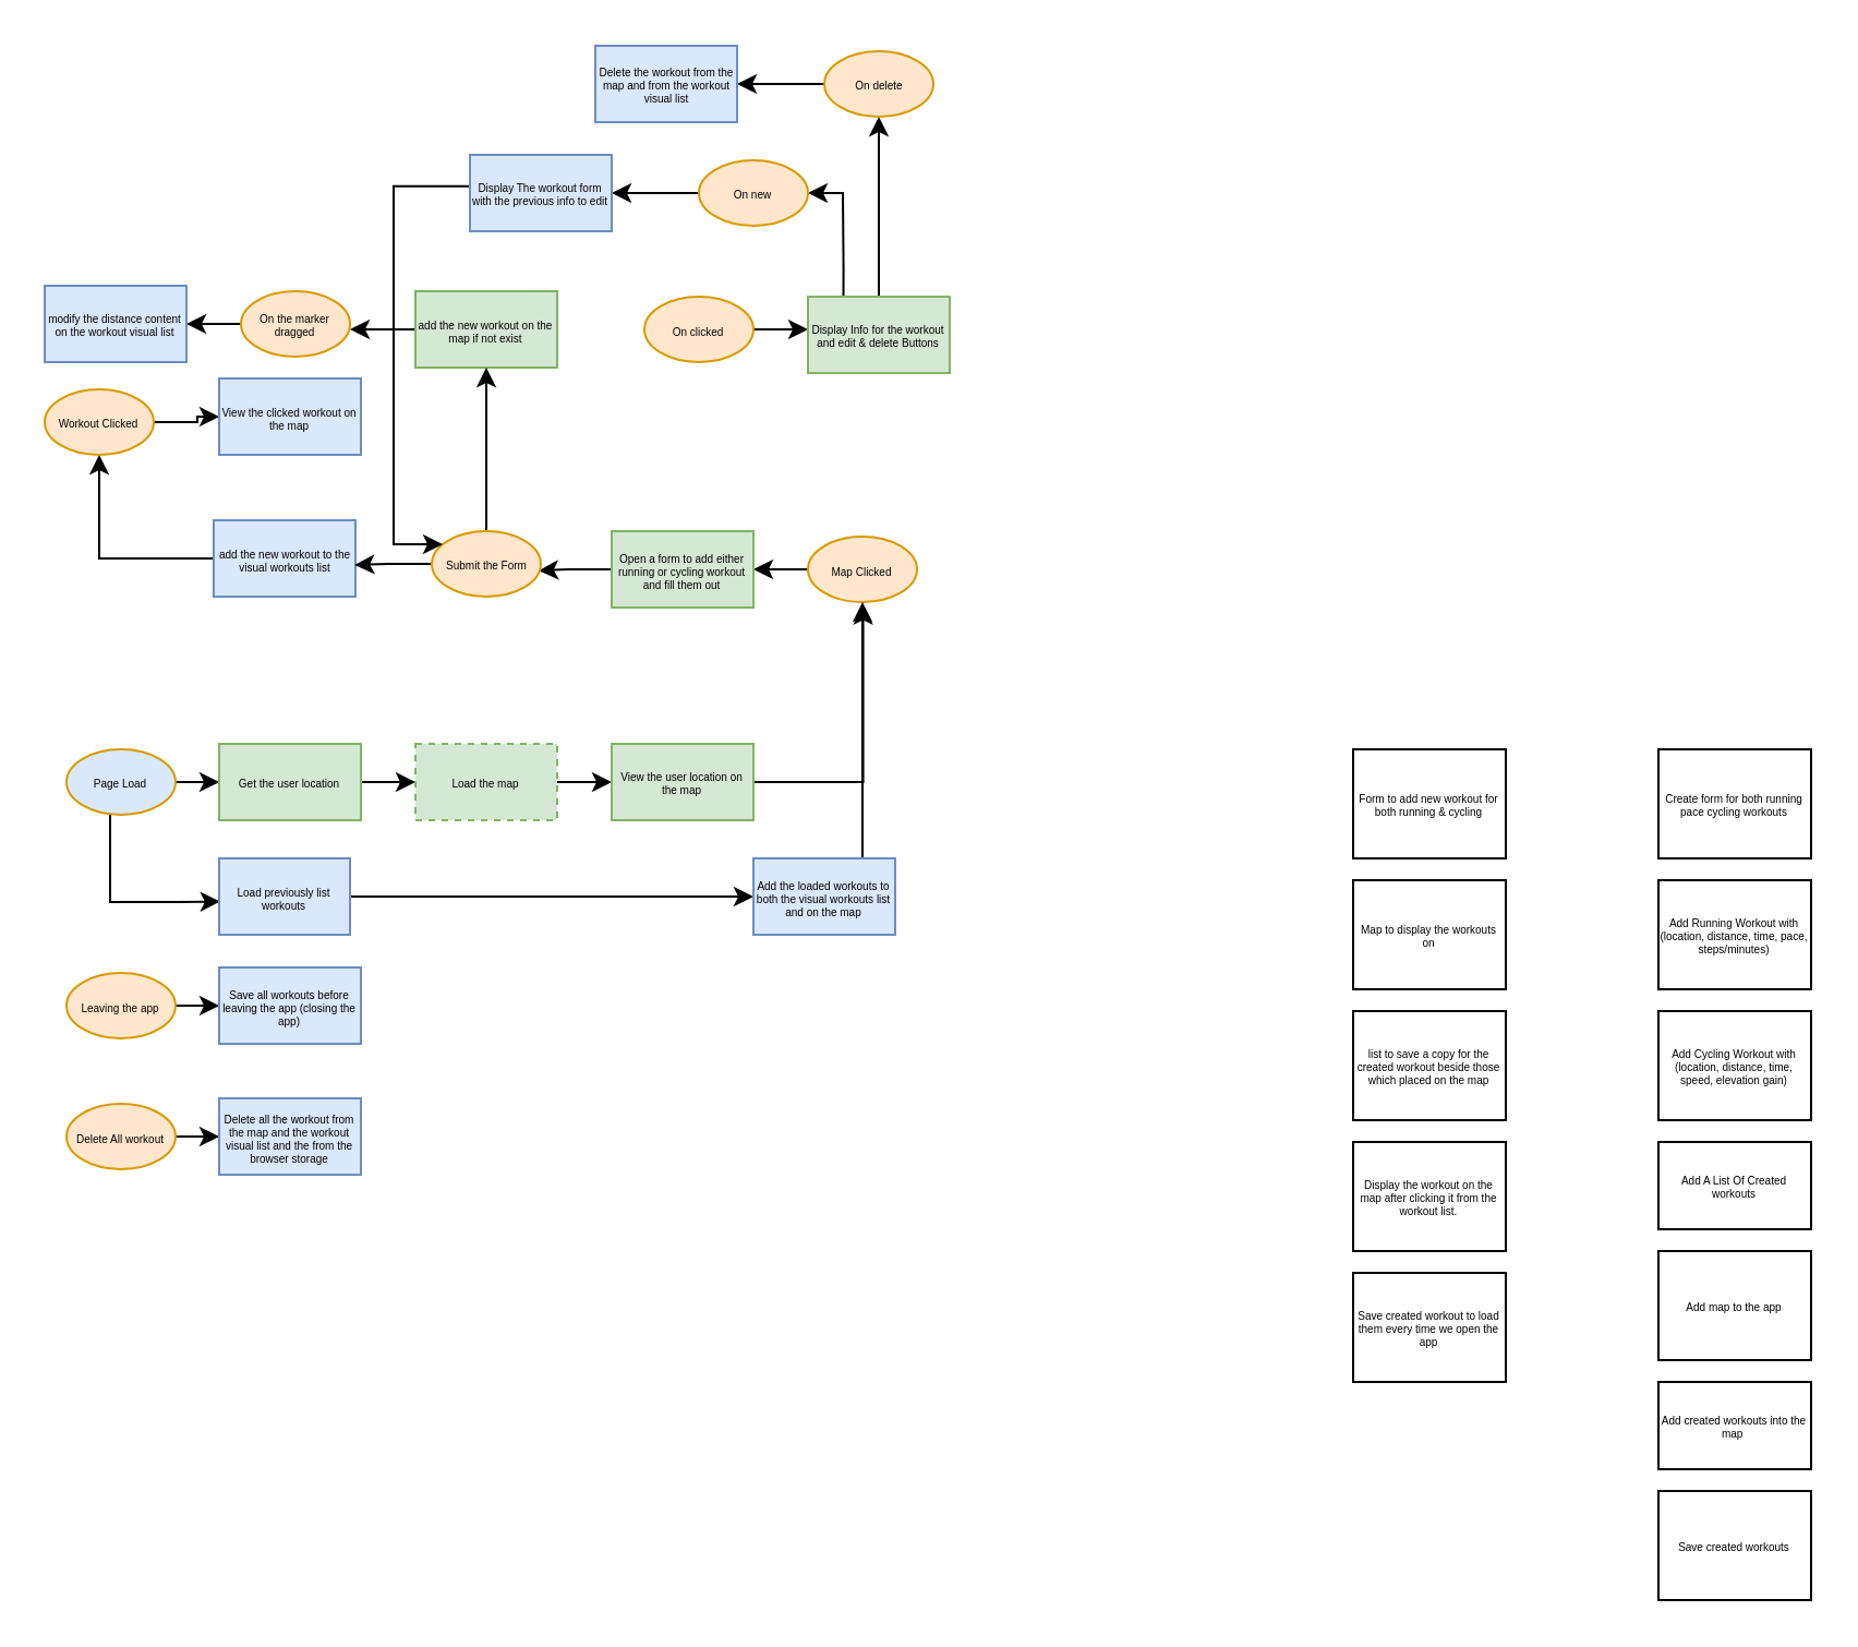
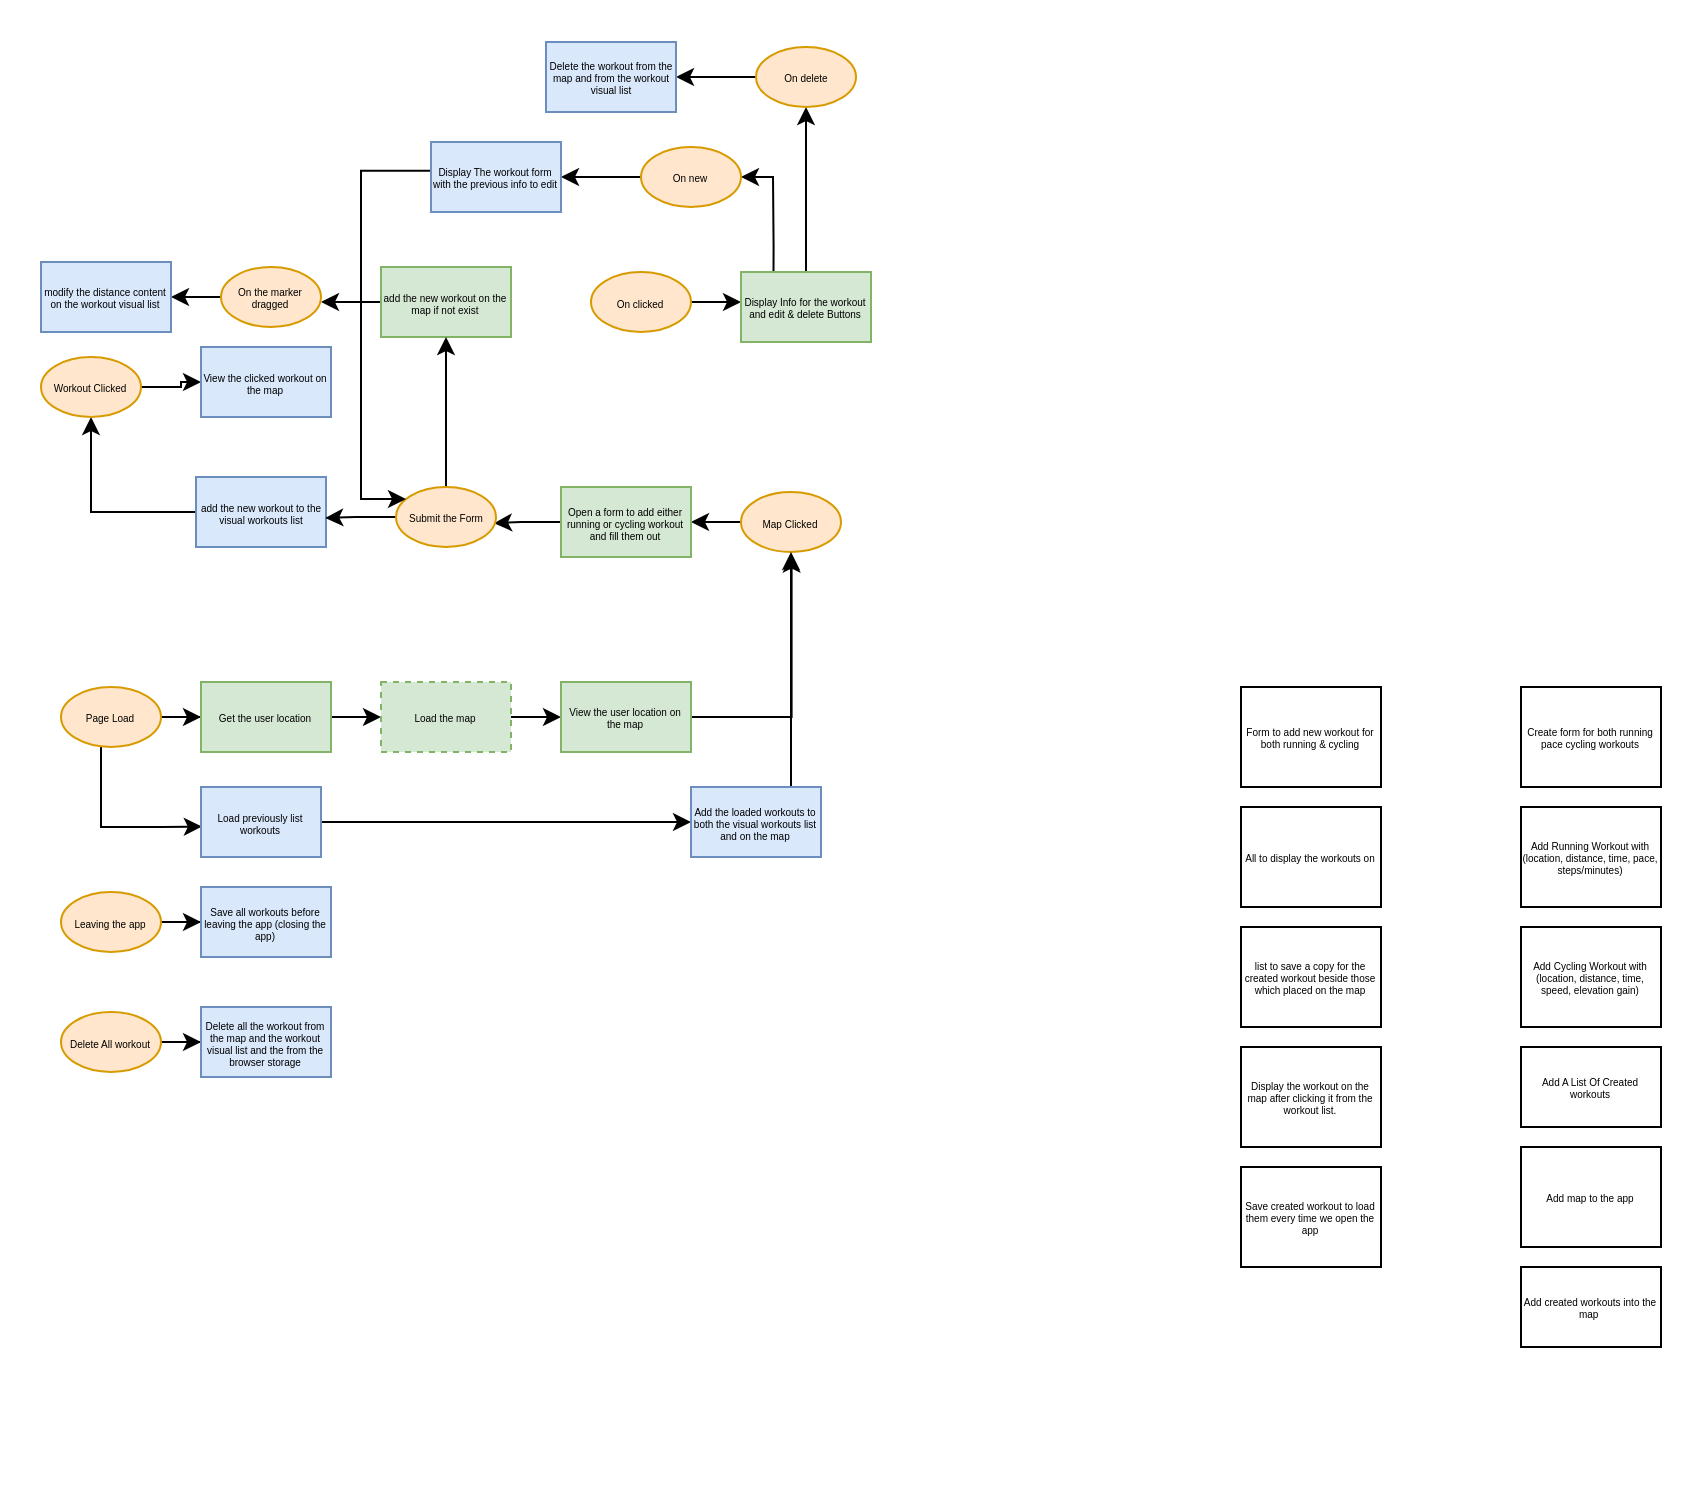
  <mxCell id="0" />
  <mxCell id="1" parent="0" />
  <mxCell id="2" value="Add Running Workout with (location, distance, time, pace, steps/minutes)" style="rounded=0;whiteSpace=wrap;html=1;fontSize=5;" parent="1" vertex="1"><mxGeometry x="760" y="403" width="70" height="50" as="geometry" /></mxCell>
  <mxCell id="3" value="Add Cycling Workout with (location, distance, time, speed, elevation gain)" style="rounded=0;whiteSpace=wrap;html=1;fontSize=5;" parent="1" vertex="1"><mxGeometry x="760" y="463" width="70" height="50" as="geometry" /></mxCell>
  <mxCell id="4" value="Add A List Of Created workouts" style="rounded=0;whiteSpace=wrap;html=1;fontSize=5;" parent="1" vertex="1"><mxGeometry x="760" y="523" width="70" height="40" as="geometry" /></mxCell>
  <mxCell id="5" value="Add created workouts into the map&amp;nbsp;" style="rounded=0;whiteSpace=wrap;html=1;fontSize=5;" parent="1" vertex="1"><mxGeometry x="760" y="633" width="70" height="40" as="geometry" /></mxCell>
- <mxCell id="6" value="Save created workouts" style="rounded=0;whiteSpace=wrap;html=1;fontSize=5;" parent="1" vertex="1"><mxGeometry x="760" y="683" width="70" height="50" as="geometry" /></mxCell>
  <mxCell id="7" value="Add map to the app" style="rounded=0;whiteSpace=wrap;html=1;fontSize=5;" parent="1" vertex="1"><mxGeometry x="760" y="573" width="70" height="50" as="geometry" /></mxCell>
  <mxCell id="8" value="Create form for both running pace cycling workouts" style="rounded=0;whiteSpace=wrap;html=1;fontSize=5;" parent="1" vertex="1"><mxGeometry x="760" y="343" width="70" height="50" as="geometry" /></mxCell>
- <mxCell id="9" value="Map to display the workouts on" style="rounded=0;whiteSpace=wrap;html=1;fontSize=5;" parent="1" vertex="1"><mxGeometry x="620" y="403" width="70" height="50" as="geometry" /></mxCell>
+ <mxCell id="9" value="All to display the workouts on" style="rounded=0;whiteSpace=wrap;html=1;fontSize=5;" parent="1" vertex="1"><mxGeometry x="620" y="403" width="70" height="50" as="geometry" /></mxCell>
  <mxCell id="10" value="Form to add new workout for both running &amp;amp; cycling" style="rounded=0;whiteSpace=wrap;html=1;fontSize=5;" parent="1" vertex="1"><mxGeometry x="620" y="343" width="70" height="50" as="geometry" /></mxCell>
  <mxCell id="11" value="list to save a copy for the created workout beside those which placed on the map" style="rounded=0;whiteSpace=wrap;html=1;fontSize=5;" parent="1" vertex="1"><mxGeometry x="620" y="463" width="70" height="50" as="geometry" /></mxCell>
  <mxCell id="12" value="Save created workout to load them every time we open the app" style="rounded=0;whiteSpace=wrap;html=1;fontSize=5;" parent="1" vertex="1"><mxGeometry x="620" y="583" width="70" height="50" as="geometry" /></mxCell>
  <mxCell id="13" value="Display the workout on the map after clicking it from the workout list." style="rounded=0;whiteSpace=wrap;html=1;fontSize=5;" parent="1" vertex="1"><mxGeometry x="620" y="523" width="70" height="50" as="geometry" /></mxCell>
  <mxCell id="14" value="" style="edgeStyle=orthogonalEdgeStyle;rounded=0;orthogonalLoop=1;jettySize=auto;html=1;fontSize=5;" parent="1" source="16" target="18" edge="1"><mxGeometry relative="1" as="geometry" /></mxCell>
  <mxCell id="15" style="edgeStyle=orthogonalEdgeStyle;rounded=0;orthogonalLoop=1;jettySize=auto;html=1;entryX=0.007;entryY=0.566;entryDx=0;entryDy=0;entryPerimeter=0;fontSize=5;" parent="1" source="16" target="35" edge="1"><mxGeometry relative="1" as="geometry"><Array as="points"><mxPoint x="50" y="413" /><mxPoint x="80" y="413" /></Array></mxGeometry></mxCell>
- <mxCell id="16" value="Page Load" style="ellipse;whiteSpace=wrap;html=1;fontSize=5;fillColor=#dae8fc;strokeColor=#d79b00;" parent="1" vertex="1"><mxGeometry x="30" y="343" width="50" height="30" as="geometry" /></mxCell>
+ <mxCell id="16" value="Page Load" style="ellipse;whiteSpace=wrap;html=1;fontSize=5;fillColor=#ffe6cc;strokeColor=#d79b00;" parent="1" vertex="1"><mxGeometry x="30" y="343" width="50" height="30" as="geometry" /></mxCell>
  <mxCell id="17" style="edgeStyle=orthogonalEdgeStyle;rounded=0;orthogonalLoop=1;jettySize=auto;html=1;exitX=1;exitY=0.5;exitDx=0;exitDy=0;entryX=0;entryY=0.5;entryDx=0;entryDy=0;fontSize=5;" parent="1" source="18" target="20" edge="1"><mxGeometry relative="1" as="geometry" /></mxCell>
  <mxCell id="18" value="Get the user location" style="whiteSpace=wrap;html=1;fontSize=5;fillColor=#d5e8d4;strokeColor=#82b366;" parent="1" vertex="1"><mxGeometry x="100" y="340.5" width="65" height="35" as="geometry" /></mxCell>
  <mxCell id="19" style="edgeStyle=orthogonalEdgeStyle;rounded=0;orthogonalLoop=1;jettySize=auto;html=1;exitX=1;exitY=0.5;exitDx=0;exitDy=0;fontSize=5;" parent="1" source="20" target="22" edge="1"><mxGeometry relative="1" as="geometry" /></mxCell>
  <mxCell id="20" value="Load the map" style="whiteSpace=wrap;html=1;fontSize=5;fillColor=#d5e8d4;strokeColor=#82b366;dashed=1;" parent="1" vertex="1"><mxGeometry x="190" y="340.5" width="65" height="35" as="geometry" /></mxCell>
  <mxCell id="21" style="edgeStyle=orthogonalEdgeStyle;rounded=0;orthogonalLoop=1;jettySize=auto;html=1;entryX=0.506;entryY=1.043;entryDx=0;entryDy=0;entryPerimeter=0;fontSize=5;" parent="1" source="22" target="24" edge="1"><mxGeometry relative="1" as="geometry" /></mxCell>
  <mxCell id="22" value="View the user location on the map" style="whiteSpace=wrap;html=1;fontSize=5;fillColor=#d5e8d4;strokeColor=#82b366;" parent="1" vertex="1"><mxGeometry x="280" y="340.5" width="65" height="35" as="geometry" /></mxCell>
  <mxCell id="23" style="edgeStyle=orthogonalEdgeStyle;rounded=0;orthogonalLoop=1;jettySize=auto;html=1;fontSize=5;" parent="1" source="24" target="26" edge="1"><mxGeometry relative="1" as="geometry" /></mxCell>
  <mxCell id="24" value="Map Clicked" style="ellipse;whiteSpace=wrap;html=1;fontSize=5;fillColor=#ffe6cc;strokeColor=#d79b00;" parent="1" vertex="1"><mxGeometry x="370" y="245.5" width="50" height="30" as="geometry" /></mxCell>
  <mxCell id="25" style="edgeStyle=orthogonalEdgeStyle;rounded=0;orthogonalLoop=1;jettySize=auto;html=1;entryX=0.98;entryY=0.605;entryDx=0;entryDy=0;entryPerimeter=0;fontSize=5;" parent="1" source="26" target="43" edge="1"><mxGeometry relative="1" as="geometry" /></mxCell>
  <mxCell id="26" value="Open a form to add either running or cycling workout and fill them out" style="whiteSpace=wrap;html=1;fontSize=5;fillColor=#d5e8d4;strokeColor=#82b366;" parent="1" vertex="1"><mxGeometry x="280" y="243" width="65" height="35" as="geometry" /></mxCell>
  <mxCell id="27" style="edgeStyle=orthogonalEdgeStyle;rounded=0;orthogonalLoop=1;jettySize=auto;html=1;entryX=1;entryY=0.583;entryDx=0;entryDy=0;entryPerimeter=0;" parent="1" source="28" target="57" edge="1"><mxGeometry relative="1" as="geometry" /></mxCell>
  <mxCell id="28" value="add the new workout on the map if not exist" style="whiteSpace=wrap;html=1;fontSize=5;fillColor=#d5e8d4;strokeColor=#82b366;" parent="1" vertex="1"><mxGeometry x="190" y="133" width="65" height="35" as="geometry" /></mxCell>
  <mxCell id="29" style="edgeStyle=orthogonalEdgeStyle;rounded=0;orthogonalLoop=1;jettySize=auto;html=1;entryX=0.5;entryY=1;entryDx=0;entryDy=0;fontSize=5;" parent="1" source="30" target="39" edge="1"><mxGeometry relative="1" as="geometry" /></mxCell>
  <mxCell id="30" value="add the new workout to the visual workouts list" style="whiteSpace=wrap;html=1;fontSize=5;fillColor=#dae8fc;strokeColor=#6c8ebf;" parent="1" vertex="1"><mxGeometry x="97.5" y="238" width="65" height="35" as="geometry" /></mxCell>
  <mxCell id="31" value="" style="edgeStyle=orthogonalEdgeStyle;rounded=0;orthogonalLoop=1;jettySize=auto;html=1;fontSize=5;" parent="1" source="32" target="33" edge="1"><mxGeometry relative="1" as="geometry" /></mxCell>
  <mxCell id="32" value="Leaving the app" style="ellipse;whiteSpace=wrap;html=1;fontSize=5;fillColor=#ffe6cc;strokeColor=#d79b00;" parent="1" vertex="1"><mxGeometry x="30" y="445.5" width="50" height="30" as="geometry" /></mxCell>
  <mxCell id="33" value="Save all workouts before leaving the app (closing the app)" style="whiteSpace=wrap;html=1;fontSize=5;fillColor=#dae8fc;strokeColor=#6c8ebf;" parent="1" vertex="1"><mxGeometry x="100" y="443" width="65" height="35" as="geometry" /></mxCell>
  <mxCell id="34" style="edgeStyle=orthogonalEdgeStyle;rounded=0;orthogonalLoop=1;jettySize=auto;html=1;entryX=0;entryY=0.5;entryDx=0;entryDy=0;fontSize=5;" parent="1" source="35" target="37" edge="1"><mxGeometry relative="1" as="geometry" /></mxCell>
  <mxCell id="35" value="Load previously list workouts" style="whiteSpace=wrap;html=1;fontSize=5;fillColor=#dae8fc;strokeColor=#6c8ebf;" parent="1" vertex="1"><mxGeometry x="100" y="393" width="60" height="35" as="geometry" /></mxCell>
  <mxCell id="36" style="edgeStyle=orthogonalEdgeStyle;rounded=0;orthogonalLoop=1;jettySize=auto;html=1;entryX=0.5;entryY=1;entryDx=0;entryDy=0;fontSize=5;" parent="1" source="37" target="24" edge="1"><mxGeometry relative="1" as="geometry"><Array as="points"><mxPoint x="395" y="333" /><mxPoint x="395" y="333" /></Array></mxGeometry></mxCell>
  <mxCell id="37" value="Add the loaded workouts to both the visual workouts list and on the map" style="whiteSpace=wrap;html=1;fontSize=5;fillColor=#dae8fc;strokeColor=#6c8ebf;" parent="1" vertex="1"><mxGeometry x="345" y="393" width="65" height="35" as="geometry" /></mxCell>
  <mxCell id="38" style="edgeStyle=orthogonalEdgeStyle;rounded=0;orthogonalLoop=1;jettySize=auto;html=1;entryX=0;entryY=0.5;entryDx=0;entryDy=0;fontSize=5;" parent="1" source="39" target="40" edge="1"><mxGeometry relative="1" as="geometry" /></mxCell>
  <mxCell id="39" value="Workout Clicked" style="ellipse;whiteSpace=wrap;html=1;fontSize=5;fillColor=#ffe6cc;strokeColor=#d79b00;" parent="1" vertex="1"><mxGeometry x="20" y="178" width="50" height="30" as="geometry" /></mxCell>
  <mxCell id="40" value="View the clicked workout on the map" style="whiteSpace=wrap;html=1;fontSize=5;fillColor=#dae8fc;strokeColor=#6c8ebf;" parent="1" vertex="1"><mxGeometry x="100" y="173" width="65" height="35" as="geometry" /></mxCell>
  <mxCell id="41" style="edgeStyle=orthogonalEdgeStyle;rounded=0;orthogonalLoop=1;jettySize=auto;html=1;entryX=0.5;entryY=1;entryDx=0;entryDy=0;" parent="1" source="43" target="28" edge="1"><mxGeometry relative="1" as="geometry" /></mxCell>
  <mxCell id="42" style="edgeStyle=orthogonalEdgeStyle;rounded=0;orthogonalLoop=1;jettySize=auto;html=1;entryX=0.994;entryY=0.585;entryDx=0;entryDy=0;entryPerimeter=0;" parent="1" source="43" target="30" edge="1"><mxGeometry relative="1" as="geometry" /></mxCell>
  <mxCell id="43" value="Submit the Form" style="ellipse;whiteSpace=wrap;html=1;fontSize=5;fillColor=#ffe6cc;strokeColor=#d79b00;" parent="1" vertex="1"><mxGeometry x="197.5" y="243" width="50" height="30" as="geometry" /></mxCell>
  <mxCell id="44" style="edgeStyle=orthogonalEdgeStyle;rounded=0;orthogonalLoop=1;jettySize=auto;html=1;exitX=1;exitY=0.5;exitDx=0;exitDy=0;entryX=0;entryY=0.433;entryDx=0;entryDy=0;entryPerimeter=0;" parent="1" source="45" target="48" edge="1"><mxGeometry relative="1" as="geometry" /></mxCell>
  <mxCell id="45" value="On clicked" style="ellipse;whiteSpace=wrap;html=1;fontSize=5;fillColor=#ffe6cc;strokeColor=#d79b00;" parent="1" vertex="1"><mxGeometry x="295" y="135.5" width="50" height="30" as="geometry" /></mxCell>
  <mxCell id="46" style="edgeStyle=orthogonalEdgeStyle;rounded=0;orthogonalLoop=1;jettySize=auto;html=1;exitX=0.5;exitY=0;exitDx=0;exitDy=0;entryX=0.5;entryY=1;entryDx=0;entryDy=0;" parent="1" source="48" target="52" edge="1"><mxGeometry relative="1" as="geometry" /></mxCell>
  <mxCell id="47" style="edgeStyle=orthogonalEdgeStyle;rounded=0;orthogonalLoop=1;jettySize=auto;html=1;exitX=0.25;exitY=0;exitDx=0;exitDy=0;entryX=1;entryY=0.5;entryDx=0;entryDy=0;" parent="1" source="48" target="50" edge="1"><mxGeometry relative="1" as="geometry"><Array as="points"><mxPoint x="386" y="123" /><mxPoint x="386" y="88" /></Array></mxGeometry></mxCell>
  <mxCell id="48" value="Display Info for the workout and edit &amp;amp; delete Buttons" style="whiteSpace=wrap;html=1;fontSize=5;fillColor=#d5e8d4;strokeColor=#82b366;" parent="1" vertex="1"><mxGeometry x="370" y="135.5" width="65" height="35" as="geometry" /></mxCell>
  <mxCell id="49" style="edgeStyle=orthogonalEdgeStyle;rounded=0;orthogonalLoop=1;jettySize=auto;html=1;entryX=1;entryY=0.5;entryDx=0;entryDy=0;" parent="1" source="50" target="54" edge="1"><mxGeometry relative="1" as="geometry" /></mxCell>
  <mxCell id="50" value="On new" style="ellipse;whiteSpace=wrap;html=1;fontSize=5;fillColor=#ffe6cc;strokeColor=#d79b00;" parent="1" vertex="1"><mxGeometry x="320" y="73" width="50" height="30" as="geometry" /></mxCell>
  <mxCell id="51" style="edgeStyle=orthogonalEdgeStyle;rounded=0;orthogonalLoop=1;jettySize=auto;html=1;" parent="1" source="52" target="55" edge="1"><mxGeometry relative="1" as="geometry" /></mxCell>
  <mxCell id="52" value="On delete" style="ellipse;whiteSpace=wrap;html=1;fontSize=5;fillColor=#ffe6cc;strokeColor=#d79b00;" parent="1" vertex="1"><mxGeometry x="377.5" y="23" width="50" height="30" as="geometry" /></mxCell>
  <mxCell id="53" style="edgeStyle=orthogonalEdgeStyle;rounded=0;orthogonalLoop=1;jettySize=auto;html=1;exitX=-0.001;exitY=0.41;exitDx=0;exitDy=0;exitPerimeter=0;" parent="1" source="54" target="43" edge="1"><mxGeometry relative="1" as="geometry"><Array as="points"><mxPoint x="180" y="85" /><mxPoint x="180" y="249" /></Array></mxGeometry></mxCell>
  <mxCell id="54" value="Display The workout form with the previous info to edit" style="whiteSpace=wrap;html=1;fontSize=5;fillColor=#dae8fc;strokeColor=#6c8ebf;" parent="1" vertex="1"><mxGeometry x="215" y="70.5" width="65" height="35" as="geometry" /></mxCell>
  <mxCell id="55" value="Delete the workout from the map and from the workout visual list" style="whiteSpace=wrap;html=1;fontSize=5;fillColor=#dae8fc;strokeColor=#6c8ebf;" parent="1" vertex="1"><mxGeometry x="272.5" y="20.5" width="65" height="35" as="geometry" /></mxCell>
  <mxCell id="56" style="edgeStyle=orthogonalEdgeStyle;rounded=0;orthogonalLoop=1;jettySize=auto;html=1;entryX=1;entryY=0.5;entryDx=0;entryDy=0;" parent="1" source="57" target="58" edge="1"><mxGeometry relative="1" as="geometry" /></mxCell>
  <mxCell id="57" value="On the marker dragged" style="ellipse;whiteSpace=wrap;html=1;fontSize=5;fillColor=#ffe6cc;strokeColor=#d79b00;" parent="1" vertex="1"><mxGeometry x="110" y="133" width="50" height="30" as="geometry" /></mxCell>
  <mxCell id="58" value="modify the distance content on the workout visual list" style="whiteSpace=wrap;html=1;fontSize=5;fillColor=#dae8fc;strokeColor=#6c8ebf;" parent="1" vertex="1"><mxGeometry x="20" y="130.5" width="65" height="35" as="geometry" /></mxCell>
  <mxCell id="59" value="" style="edgeStyle=orthogonalEdgeStyle;rounded=0;orthogonalLoop=1;jettySize=auto;html=1;fontSize=5;" parent="1" source="60" target="61" edge="1"><mxGeometry relative="1" as="geometry" /></mxCell>
  <mxCell id="60" value="Delete All workout" style="ellipse;whiteSpace=wrap;html=1;fontSize=5;fillColor=#ffe6cc;strokeColor=#d79b00;" parent="1" vertex="1"><mxGeometry x="30" y="505.5" width="50" height="30" as="geometry" /></mxCell>
  <mxCell id="61" value="Delete all the workout from the map and the workout visual list and the from the browser storage" style="whiteSpace=wrap;html=1;fontSize=5;fillColor=#dae8fc;strokeColor=#6c8ebf;" parent="1" vertex="1"><mxGeometry x="100" y="503" width="65" height="35" as="geometry" /></mxCell>
